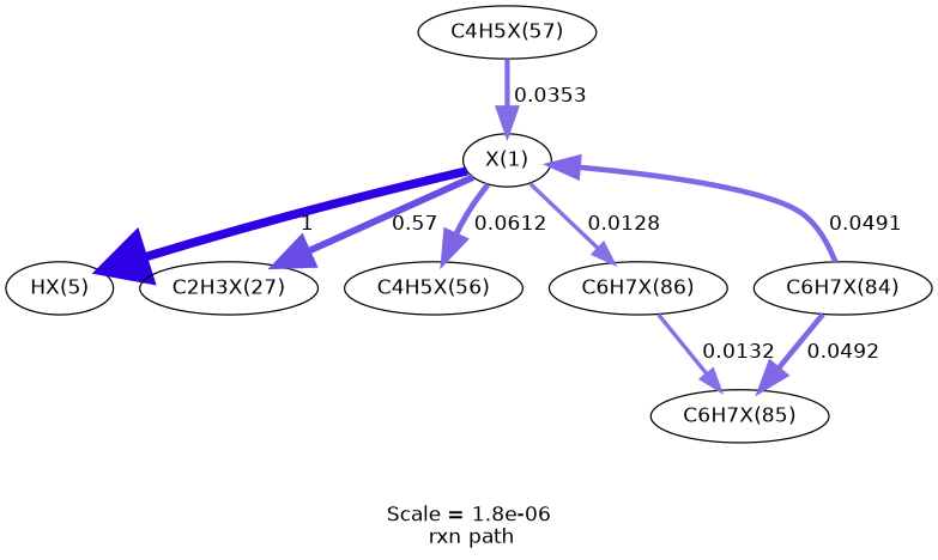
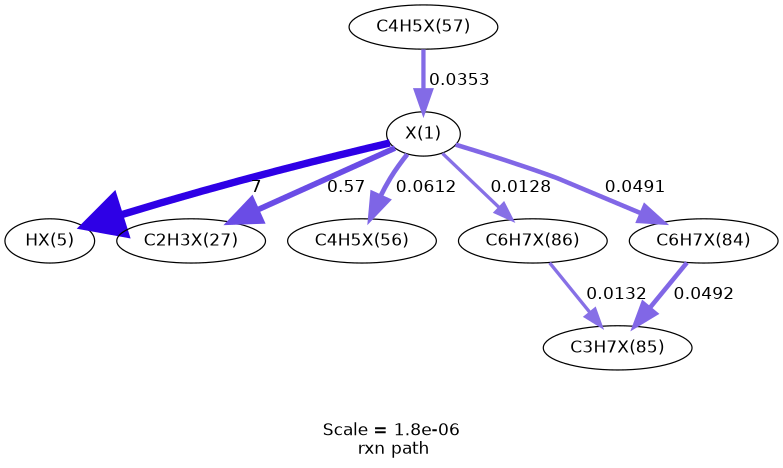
  digraph {
    fontname=Helvetica
    label="Scale = 1.8e-06\l rxn path"
    node [fontname=Helvetica]
    edge [arrowsize=1.86 color="0.7, 0.513, 0.9" fontname=Helvetica]
    n1 [label="X(1)"]
    n2 [label="HX(5)"]
    n3 [label="C2H3X(27)"]
    n4 [label="C4H5X(56)"]
    n5 [label="C6H7X(86)"]
    n6 [label="C6H7X(84)"]
-   n7 [label="C6H7X(85)"]
+   n7 [label="C3H7X(85)"]
    n8 [label="C4H5X(57)"]
-   n1 -> n2 [arrowsize=3 color="0.7, 1.5, 0.9" label=" 1" style="setlinewidth(6)"]
+   n1 -> n2 [arrowsize=3 color="0.7, 1.5, 0.9" label=" 7" style="setlinewidth(6)"]
    n1 -> n3 [arrowsize=2.33 color="0.7, 0.67, 0.9" label=" 0.57" style="setlinewidth(4.66)"]
    n1 -> n4 [arrowsize=1.95 color="0.7, 0.561, 0.9" label=" 0.0612" style="setlinewidth(3.89)"]
    n1 -> n5 [arrowsize=1.36 label=" 0.0128" style="setlinewidth(2.71)"]
-   n6 -> n1 [color="0.7, 0.549, 0.9" label=" 0.0491" style="setlinewidth(3.72)"]
+   n1 -> n6 [color="0.7, 0.549, 0.9" label=" 0.0491" style="setlinewidth(3.72)"]
    n5 -> n7 [arrowsize=1.37 label=" 0.0132" style="setlinewidth(2.73)"]
    n6 -> n7 [color="0.7, 0.549, 0.9" label=" 0.0492" style="setlinewidth(3.73)"]
    n8 -> n1 [arrowsize=1.74 color="0.7, 0.535, 0.9" label=" 0.0353" style="setlinewidth(3.48)"]
  }
